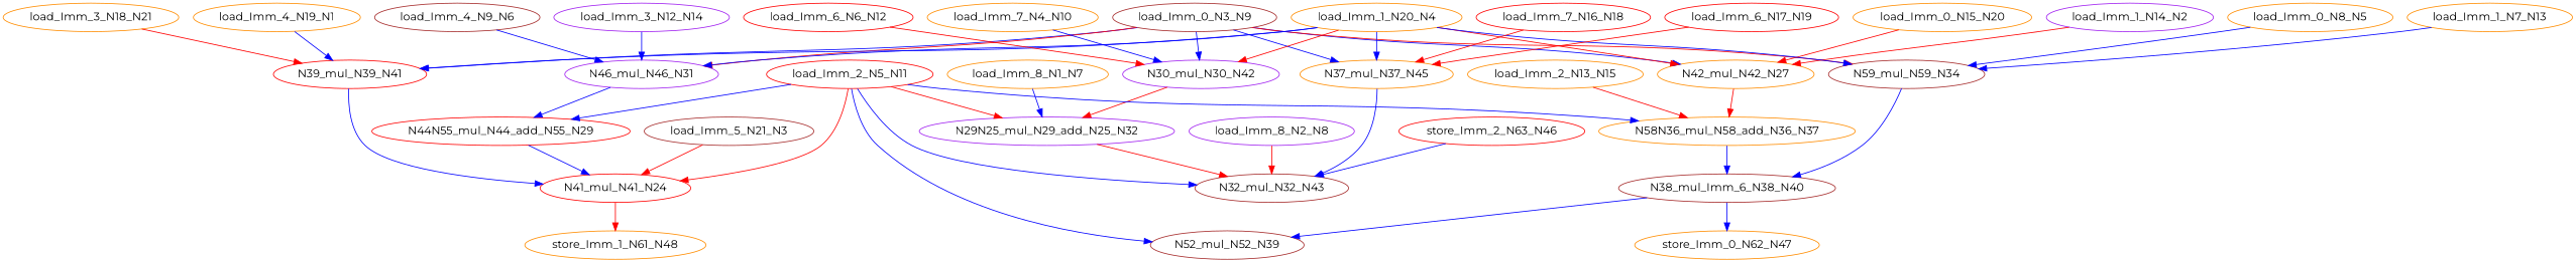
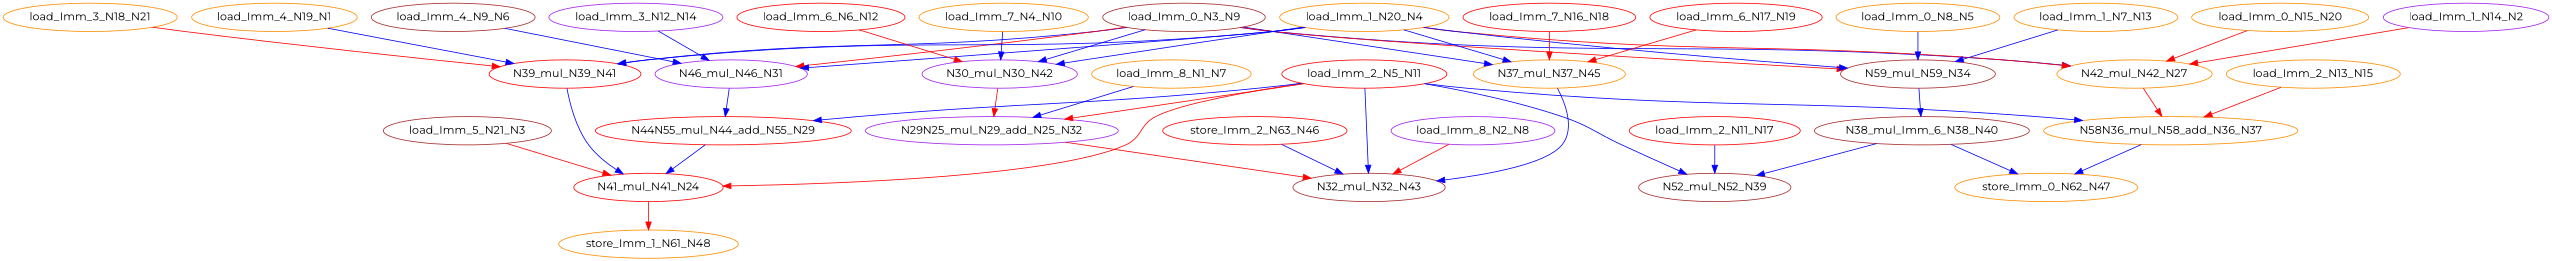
  digraph {
    fontname=Montserrat
    node [color=darkorange fontname=Montserrat ntype=invar]
    edge [color=blue fontname=Montserrat]
    n1 [label=store_Imm_1_N61_N48 ntype=outvar]
    n2 [color=red label=N39_mul_N39_N41 ntype=operation]
    n3 [color=red label=N41_mul_N41_N24 ntype=operation]
    n4 [color=brown label=N38_mul_Imm_6_N38_N40 ntype=operation]
    n5 [label=store_Imm_0_N62_N47 ntype=outvar]
    n6 [color=brown label=N52_mul_N52_N39 ntype=operation]
    n7 [color=brown label=N32_mul_N32_N43 ntype=operation]
    n8 [color=red label=store_Imm_2_N63_N46 ntype=outvar]
    n9 [color=purple label=N30_mul_N30_N42 ntype=operation]
    n10 [color=purple label=N29N25_mul_N29_add_N25_N32 ntype=operation]
    n11 [label=N37_mul_N37_N45 ntype=operation]
    n12 [color=red label=N44N55_mul_N44_add_N55_N29 ntype=operation]
    n13 [label=load_Imm_3_N18_N21]
    n14 [label=load_Imm_0_N15_N20]
    n15 [label=N42_mul_N42_N27 ntype=operation]
    n16 [label=N58N36_mul_N58_add_N36_N37 ntype=operation]
    n17 [color=purple label=load_Imm_8_N2_N8]
    n18 [color=brown label=load_Imm_0_N3_N9]
    n19 [color=purple label=N46_mul_N46_N31 ntype=operation]
    n20 [color=brown label=N59_mul_N59_N34 ntype=operation]
    n21 [label=load_Imm_4_N19_N1]
    n22 [color=purple label=load_Imm_1_N14_N2]
    n23 [color=brown label=load_Imm_5_N21_N3]
    n24 [label=load_Imm_1_N20_N4]
    n25 [label=load_Imm_0_N8_N5]
    n26 [color=brown label=load_Imm_4_N9_N6]
    n27 [label=load_Imm_8_N1_N7]
    n28 [color=red label=load_Imm_6_N6_N12]
    n29 [label=load_Imm_1_N7_N13]
    n30 [label=load_Imm_7_N4_N10]
    n31 [color=red label=load_Imm_2_N5_N11]
+   n32 [color=red label=load_Imm_2_N11_N17]
    n33 [color=purple label=load_Imm_3_N12_N14]
    n34 [label=load_Imm_2_N13_N15]
    n35 [color=red label=load_Imm_7_N16_N18]
    n36 [color=red label=load_Imm_6_N17_N19]
    n2 -> n3
    n3 -> n1 [color=red]
    n4 -> n5
    n4 -> n6
    n8 -> n7
    n9 -> n10 [color=red]
    n10 -> n7 [color=red]
    n11 -> n7
    n12 -> n3
    n13 -> n2 [color=red]
    n14 -> n15 [color=red]
    n15 -> n16 [color=red]
-   n16 -> n4
+   n16 -> n5
    n17 -> n7 [color=red]
    n18 -> n2
    n18 -> n9
    n18 -> n11
    n18 -> n15
    n18 -> n19 [color=red]
    n18 -> n20 [color=red]
    n19 -> n12
    n20 -> n4
    n21 -> n2
    n22 -> n15 [color=red]
    n23 -> n3 [color=red]
    n24 -> n2
-   n24 -> n9 [color=red]
+   n24 -> n9
    n24 -> n11
    n24 -> n15 [color=red]
    n24 -> n19
    n24 -> n20
    n25 -> n20
    n26 -> n19
    n27 -> n10
    n28 -> n9 [color=red]
    n29 -> n20
    n30 -> n9
    n31 -> n3 [color=red]
    n31 -> n6
    n31 -> n7
    n31 -> n10 [color=red]
    n31 -> n12
    n31 -> n16
+   n32 -> n6
    n33 -> n19
    n34 -> n16 [color=red]
    n35 -> n11 [color=red]
    n36 -> n11 [color=red]
  }
